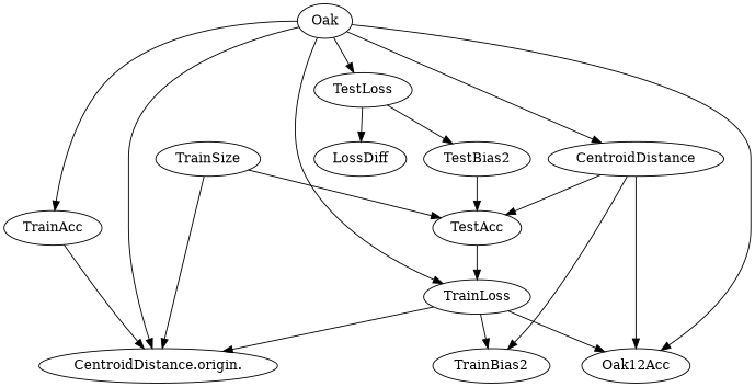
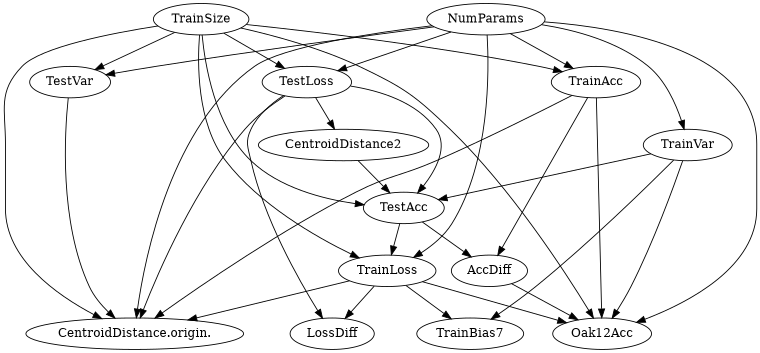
  digraph {
    edge [dir=forward]
    TrainAcc
+   AccDiff
    "CentroidDistance.origin."
    n4 [label=Oak12Acc]
    TestAcc
    TrainLoss
    LossDiff
-   TrainBias2
+   TrainBias2 [label=TrainBias7]
    TestLoss
-   TestBias2
-   TrainVar [label=CentroidDistance]
-   NumParams [label=Oak]
+   TestBias2 [label=CentroidDistance2]
+   TrainVar
+   TestVar
+   NumParams
    TrainSize
+   TrainAcc -> AccDiff
    TrainAcc -> "CentroidDistance.origin."
+   TrainAcc -> n4
+   AccDiff -> n4
+   TestAcc -> AccDiff
    TestAcc -> TrainLoss
    TrainLoss -> "CentroidDistance.origin."
    TrainLoss -> n4
+   TrainLoss -> LossDiff
    TrainLoss -> TrainBias2
+   TestLoss -> "CentroidDistance.origin."
+   TestLoss -> TestAcc
    TestLoss -> LossDiff
    TestLoss -> TestBias2
    TestBias2 -> TestAcc
    TrainVar -> n4
    TrainVar -> TestAcc
    TrainVar -> TrainBias2
+   TestVar -> "CentroidDistance.origin."
    NumParams -> TrainAcc
    NumParams -> "CentroidDistance.origin."
    NumParams -> n4
    NumParams -> TrainLoss
    NumParams -> TestLoss
    NumParams -> TrainVar
+   NumParams -> TestVar
+   TrainSize -> TrainAcc
    TrainSize -> "CentroidDistance.origin."
+   TrainSize -> n4
    TrainSize -> TestAcc
+   TrainSize -> TrainLoss
+   TrainSize -> TestLoss
+   TrainSize -> TestVar
  }
